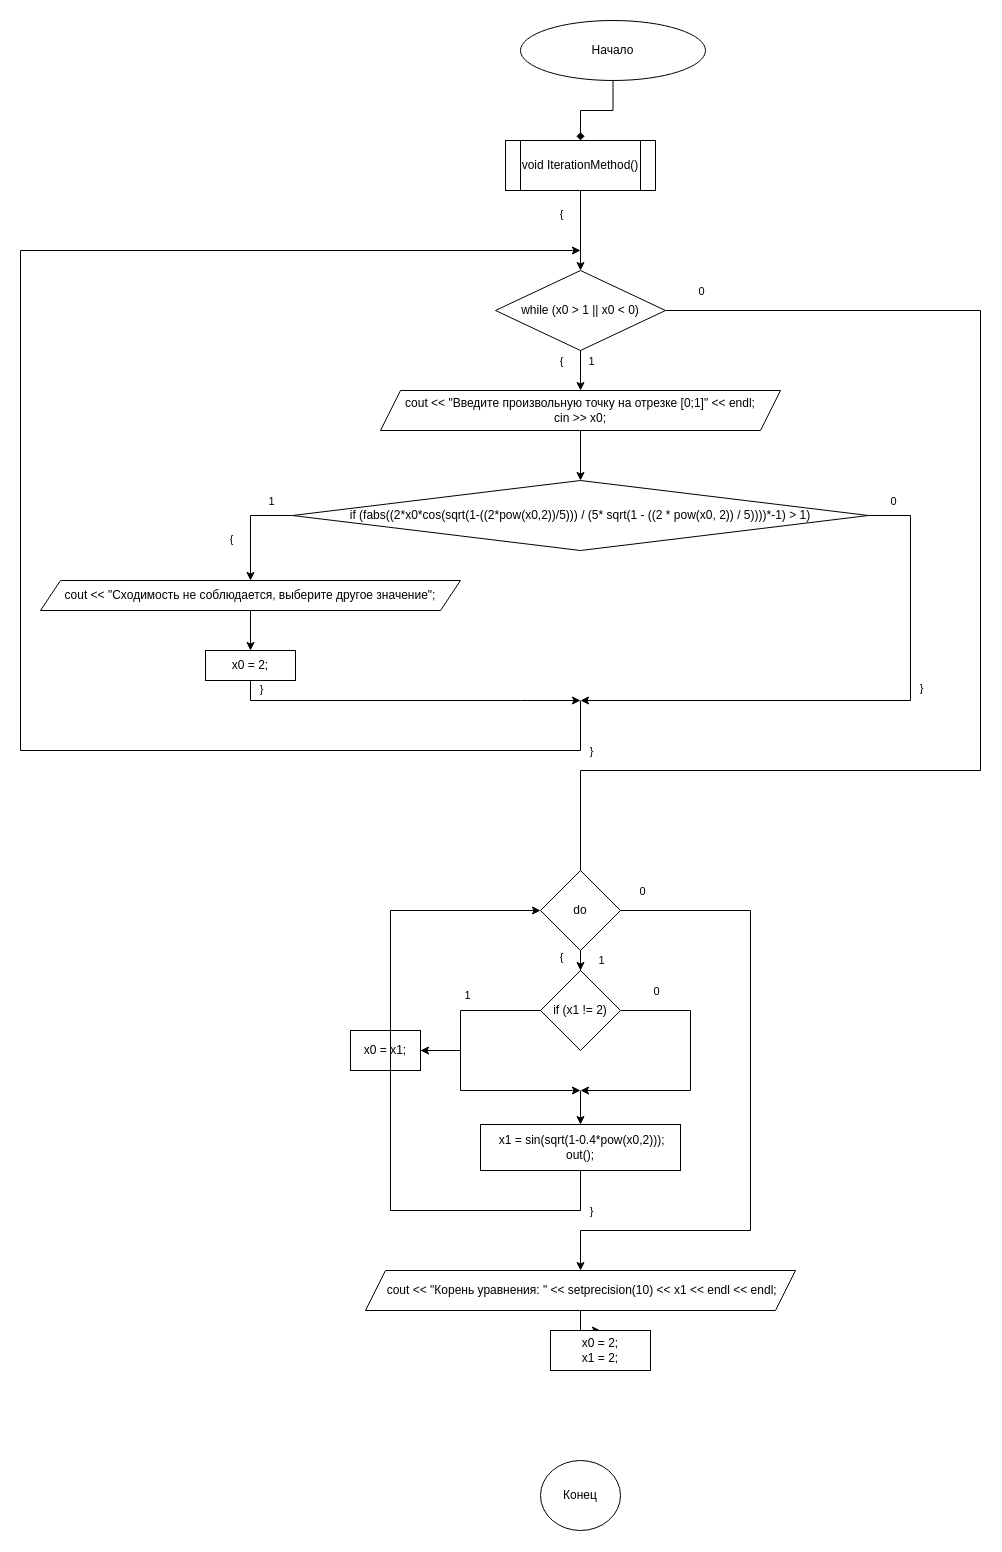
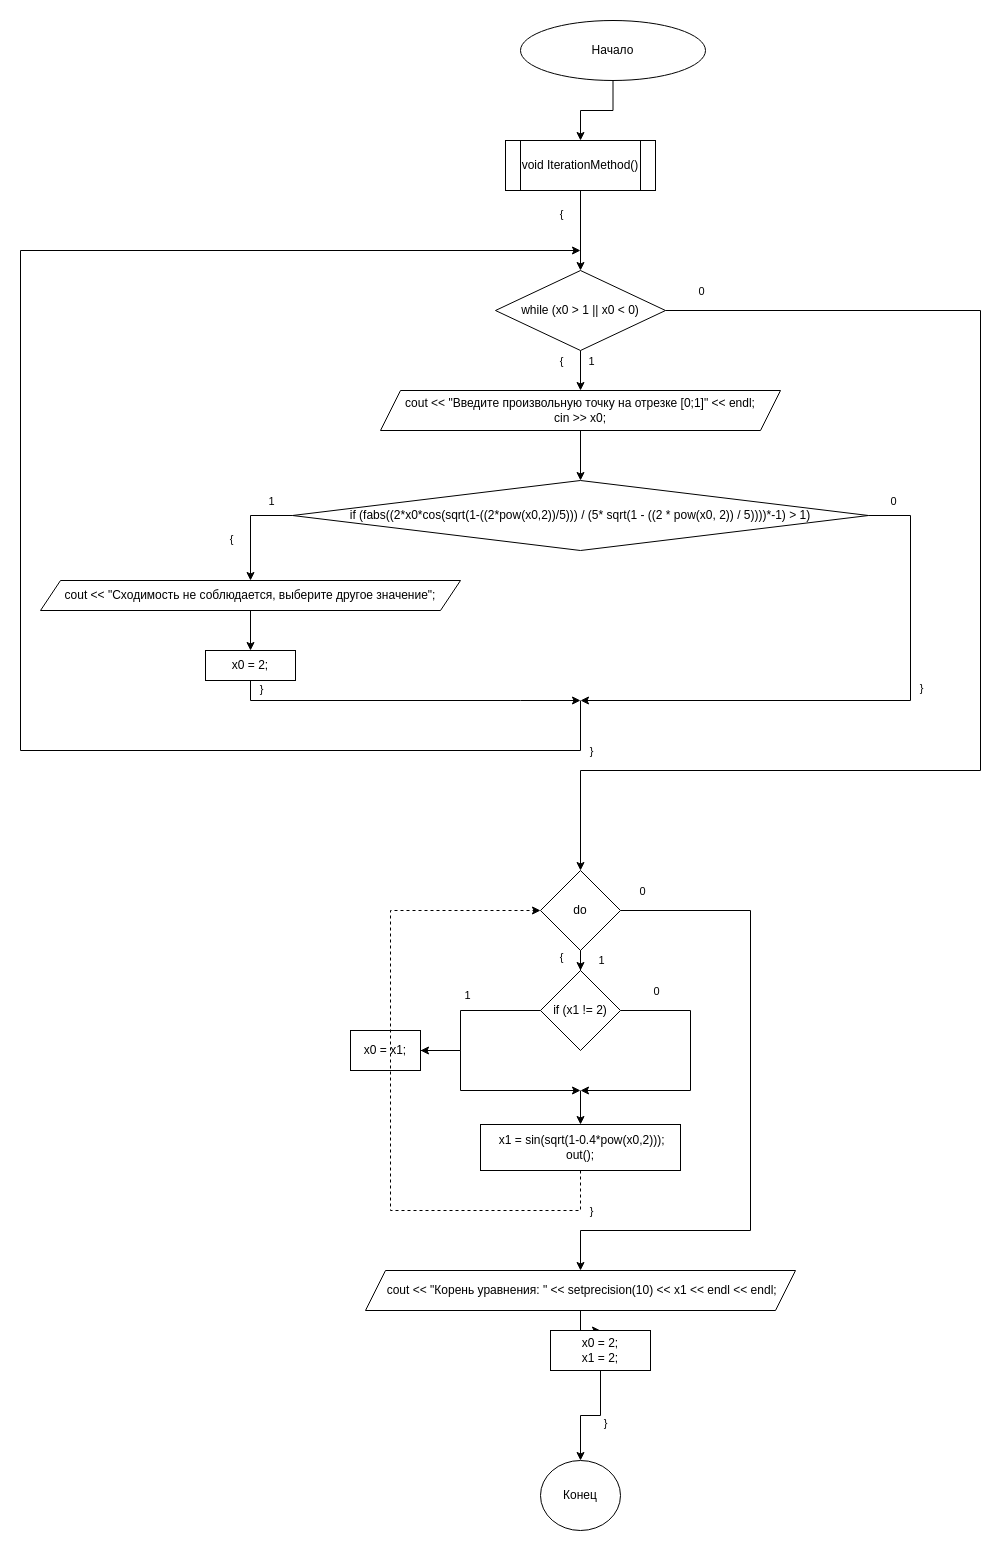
  <mxCell id="0" />
  <mxCell id="1" parent="0" />
- <mxCell id="2" value="" style="edgeStyle=orthogonalEdgeStyle;rounded=0;orthogonalLoop=1;jettySize=auto;html=1;endArrow=diamond;" edge="1" parent="1" source="3" target="6"><mxGeometry relative="1" as="geometry" /></mxCell>
+ <mxCell id="2" value="" style="edgeStyle=orthogonalEdgeStyle;rounded=0;orthogonalLoop=1;jettySize=auto;html=1;" edge="1" parent="1" source="3" target="6"><mxGeometry relative="1" as="geometry" /></mxCell>
  <mxCell id="3" value="Начало" style="ellipse;whiteSpace=wrap;html=1;" vertex="1" parent="1"><mxGeometry x="520" y="20" width="185" height="60" as="geometry" /></mxCell>
  <mxCell id="4" style="edgeStyle=orthogonalEdgeStyle;rounded=0;orthogonalLoop=1;jettySize=auto;html=1;entryX=0.5;entryY=0;entryDx=0;entryDy=0;" edge="1" parent="1" source="6" target="12"><mxGeometry relative="1" as="geometry"><mxPoint x="580" y="240" as="targetPoint" /></mxGeometry></mxCell>
  <mxCell id="5" value="{" style="edgeLabel;html=1;align=center;verticalAlign=middle;resizable=0;points=[];" vertex="1" connectable="0" parent="4"><mxGeometry x="-0.429" relative="1" as="geometry"><mxPoint x="-20" as="offset" /></mxGeometry></mxCell>
  <mxCell id="6" value="void IterationMethod()" style="shape=process;whiteSpace=wrap;html=1;backgroundOutline=1;" vertex="1" parent="1"><mxGeometry x="505" y="140" width="150" height="50" as="geometry" /></mxCell>
  <mxCell id="7" style="edgeStyle=orthogonalEdgeStyle;rounded=0;orthogonalLoop=1;jettySize=auto;html=1;entryX=0.5;entryY=0;entryDx=0;entryDy=0;" edge="1" parent="1" source="12" target="14"><mxGeometry relative="1" as="geometry" /></mxCell>
  <mxCell id="8" value="{" style="edgeLabel;html=1;align=center;verticalAlign=middle;resizable=0;points=[];" vertex="1" connectable="0" parent="7"><mxGeometry x="-0.5" y="-3" relative="1" as="geometry"><mxPoint x="-17" as="offset" /></mxGeometry></mxCell>
  <mxCell id="9" value="1" style="edgeLabel;html=1;align=center;verticalAlign=middle;resizable=0;points=[];" vertex="1" connectable="0" parent="7"><mxGeometry x="-0.3" y="4" relative="1" as="geometry"><mxPoint x="6" y="-4" as="offset" /></mxGeometry></mxCell>
- <mxCell id="10" style="edgeStyle=orthogonalEdgeStyle;rounded=0;orthogonalLoop=1;jettySize=auto;html=1;entryX=0.5;entryY=0;entryDx=0;entryDy=0;endArrow=none;" edge="1" parent="1" source="12" target="34"><mxGeometry relative="1" as="geometry"><Array as="points"><mxPoint x="980" y="310" /><mxPoint x="980" y="770" /><mxPoint x="580" y="770" /></Array></mxGeometry></mxCell>
+ <mxCell id="10" style="edgeStyle=orthogonalEdgeStyle;rounded=0;orthogonalLoop=1;jettySize=auto;html=1;entryX=0.5;entryY=0;entryDx=0;entryDy=0;" edge="1" parent="1" source="12" target="34"><mxGeometry relative="1" as="geometry"><Array as="points"><mxPoint x="980" y="310" /><mxPoint x="980" y="770" /><mxPoint x="580" y="770" /></Array></mxGeometry></mxCell>
  <mxCell id="11" value="0" style="edgeLabel;html=1;align=center;verticalAlign=middle;resizable=0;points=[];" vertex="1" connectable="0" parent="10"><mxGeometry x="-0.845" y="-2" relative="1" as="geometry"><mxPoint x="-64" y="-22" as="offset" /></mxGeometry></mxCell>
  <mxCell id="12" value="while (x0 &amp;gt; 1 || x0 &amp;lt; 0)" style="rhombus;whiteSpace=wrap;html=1;" vertex="1" parent="1"><mxGeometry x="495" y="270" width="170" height="80" as="geometry" /></mxCell>
  <mxCell id="13" style="edgeStyle=orthogonalEdgeStyle;rounded=0;orthogonalLoop=1;jettySize=auto;html=1;entryX=0.5;entryY=0;entryDx=0;entryDy=0;" edge="1" parent="1" source="14" target="21"><mxGeometry relative="1" as="geometry" /></mxCell>
  <mxCell id="14" value="&lt;div&gt;cout &amp;lt;&amp;lt; &quot;Введите произвольную точку на отрезке [0;1]&quot; &amp;lt;&amp;lt; endl;&lt;/div&gt;&lt;div&gt;cin &amp;gt;&amp;gt; x0;&lt;/div&gt;" style="shape=parallelogram;perimeter=parallelogramPerimeter;whiteSpace=wrap;html=1;fixedSize=1;" vertex="1" parent="1"><mxGeometry x="380" y="390" width="400" height="40" as="geometry" /></mxCell>
  <mxCell id="15" style="edgeStyle=orthogonalEdgeStyle;rounded=0;orthogonalLoop=1;jettySize=auto;html=1;entryX=0.5;entryY=0;entryDx=0;entryDy=0;" edge="1" parent="1" source="21" target="23"><mxGeometry relative="1" as="geometry"><Array as="points"><mxPoint x="250" y="515" /></Array></mxGeometry></mxCell>
  <mxCell id="16" value="1" style="edgeLabel;html=1;align=center;verticalAlign=middle;resizable=0;points=[];" vertex="1" connectable="0" parent="15"><mxGeometry x="-0.626" y="2" relative="1" as="geometry"><mxPoint x="-2" y="-17" as="offset" /></mxGeometry></mxCell>
  <mxCell id="17" value="{" style="edgeLabel;html=1;align=center;verticalAlign=middle;resizable=0;points=[];" vertex="1" connectable="0" parent="15"><mxGeometry x="0.215" y="-3" relative="1" as="geometry"><mxPoint x="-17" as="offset" /></mxGeometry></mxCell>
  <mxCell id="18" style="edgeStyle=orthogonalEdgeStyle;rounded=0;orthogonalLoop=1;jettySize=auto;html=1;" edge="1" parent="1" source="21"><mxGeometry relative="1" as="geometry"><mxPoint x="580" y="700" as="targetPoint" /><Array as="points"><mxPoint x="910" y="515" /><mxPoint x="910" y="700" /></Array></mxGeometry></mxCell>
  <mxCell id="19" value="0" style="edgeLabel;html=1;align=center;verticalAlign=middle;resizable=0;points=[];" vertex="1" connectable="0" parent="18"><mxGeometry x="-0.914" y="1" relative="1" as="geometry"><mxPoint y="-14" as="offset" /></mxGeometry></mxCell>
  <mxCell id="20" value="}" style="edgeLabel;html=1;align=center;verticalAlign=middle;resizable=0;points=[];" vertex="1" connectable="0" parent="18"><mxGeometry x="-0.232" y="-3" relative="1" as="geometry"><mxPoint x="13" as="offset" /></mxGeometry></mxCell>
  <mxCell id="21" value="if (fabs((2*x0*cos(sqrt(1-((2*pow(x0,2))/5))) / (5* sqrt(1 - ((2 * pow(x0, 2)) / 5))))*-1) &amp;gt; 1)" style="rhombus;whiteSpace=wrap;html=1;" vertex="1" parent="1"><mxGeometry x="292" y="480" width="576" height="70" as="geometry" /></mxCell>
  <mxCell id="22" style="edgeStyle=orthogonalEdgeStyle;rounded=0;orthogonalLoop=1;jettySize=auto;html=1;entryX=0.5;entryY=0;entryDx=0;entryDy=0;" edge="1" parent="1" source="23" target="28"><mxGeometry relative="1" as="geometry" /></mxCell>
  <mxCell id="23" value="cout &amp;lt;&amp;lt; &quot;Сходимость не соблюдается, выберите другое значение&quot;;" style="shape=parallelogram;perimeter=parallelogramPerimeter;whiteSpace=wrap;html=1;fixedSize=1;" vertex="1" parent="1"><mxGeometry x="40" y="580" width="420" height="30" as="geometry" /></mxCell>
  <mxCell id="24" style="edgeStyle=orthogonalEdgeStyle;rounded=0;orthogonalLoop=1;jettySize=auto;html=1;" edge="1" parent="1"><mxGeometry relative="1" as="geometry"><mxPoint x="580" y="250" as="targetPoint" /><mxPoint x="580" y="700" as="sourcePoint" /><Array as="points"><mxPoint x="580" y="750" /><mxPoint x="20" y="750" /><mxPoint x="20" y="250" /></Array></mxGeometry></mxCell>
  <mxCell id="25" value="}" style="edgeLabel;html=1;align=center;verticalAlign=middle;resizable=0;points=[];" vertex="1" connectable="0" parent="24"><mxGeometry x="-0.958" y="-2" relative="1" as="geometry"><mxPoint x="12" y="15" as="offset" /></mxGeometry></mxCell>
  <mxCell id="26" style="edgeStyle=orthogonalEdgeStyle;rounded=0;orthogonalLoop=1;jettySize=auto;html=1;" edge="1" parent="1" source="28"><mxGeometry relative="1" as="geometry"><mxPoint x="580" y="700" as="targetPoint" /><Array as="points"><mxPoint x="250" y="700" /><mxPoint x="520" y="700" /></Array></mxGeometry></mxCell>
  <mxCell id="27" value="}" style="edgeLabel;html=1;align=center;verticalAlign=middle;resizable=0;points=[];" vertex="1" connectable="0" parent="26"><mxGeometry x="-0.954" y="1" relative="1" as="geometry"><mxPoint x="9" as="offset" /></mxGeometry></mxCell>
  <mxCell id="28" value="x0 = 2;" style="rounded=0;whiteSpace=wrap;html=1;" vertex="1" parent="1"><mxGeometry x="205" y="650" width="90" height="30" as="geometry" /></mxCell>
  <mxCell id="29" value="" style="edgeStyle=orthogonalEdgeStyle;rounded=0;orthogonalLoop=1;jettySize=auto;html=1;" edge="1" parent="1" source="34" target="39"><mxGeometry relative="1" as="geometry" /></mxCell>
  <mxCell id="30" value="{" style="edgeLabel;html=1;align=center;verticalAlign=middle;resizable=0;points=[];" vertex="1" connectable="0" parent="29"><mxGeometry x="0.533" y="-1" relative="1" as="geometry"><mxPoint x="-19" as="offset" /></mxGeometry></mxCell>
  <mxCell id="31" value="1" style="edgeLabel;html=1;align=center;verticalAlign=middle;resizable=0;points=[];" vertex="1" connectable="0" parent="29"><mxGeometry x="0.633" relative="1" as="geometry"><mxPoint x="20" as="offset" /></mxGeometry></mxCell>
  <mxCell id="32" value="" style="edgeStyle=orthogonalEdgeStyle;rounded=0;orthogonalLoop=1;jettySize=auto;html=1;" edge="1" parent="1" source="34" target="46"><mxGeometry relative="1" as="geometry"><Array as="points"><mxPoint x="750" y="910" /><mxPoint x="750" y="1230" /><mxPoint x="580" y="1230" /></Array></mxGeometry></mxCell>
  <mxCell id="33" value="0" style="edgeLabel;html=1;align=center;verticalAlign=middle;resizable=0;points=[];" vertex="1" connectable="0" parent="32"><mxGeometry x="-0.837" y="1" relative="1" as="geometry"><mxPoint x="-33" y="-19" as="offset" /></mxGeometry></mxCell>
  <mxCell id="34" value="do" style="rhombus;whiteSpace=wrap;html=1;" vertex="1" parent="1"><mxGeometry x="540" y="870" width="80" height="80" as="geometry" /></mxCell>
  <mxCell id="35" value="" style="edgeStyle=orthogonalEdgeStyle;rounded=0;orthogonalLoop=1;jettySize=auto;html=1;" edge="1" parent="1" source="39" target="41"><mxGeometry relative="1" as="geometry"><Array as="points"><mxPoint x="460" y="1010" /></Array></mxGeometry></mxCell>
  <mxCell id="36" value="1" style="edgeLabel;html=1;align=center;verticalAlign=middle;resizable=0;points=[];" vertex="1" connectable="0" parent="35"><mxGeometry x="0.08" y="2" relative="1" as="geometry"><mxPoint x="4" y="-22" as="offset" /></mxGeometry></mxCell>
  <mxCell id="37" style="edgeStyle=orthogonalEdgeStyle;rounded=0;orthogonalLoop=1;jettySize=auto;html=1;" edge="1" parent="1" source="39"><mxGeometry relative="1" as="geometry"><mxPoint x="580" y="1090" as="targetPoint" /><Array as="points"><mxPoint x="690" y="1010" /><mxPoint x="690" y="1090" /></Array></mxGeometry></mxCell>
  <mxCell id="38" value="0" style="edgeLabel;html=1;align=center;verticalAlign=middle;resizable=0;points=[];" vertex="1" connectable="0" parent="37"><mxGeometry x="-0.746" y="2" relative="1" as="geometry"><mxPoint x="2" y="-18" as="offset" /></mxGeometry></mxCell>
  <mxCell id="39" value="if (x1 != 2)" style="rhombus;whiteSpace=wrap;html=1;" vertex="1" parent="1"><mxGeometry x="540" y="970" width="80" height="80" as="geometry" /></mxCell>
  <mxCell id="40" value="" style="edgeStyle=orthogonalEdgeStyle;rounded=0;orthogonalLoop=1;jettySize=auto;html=1;" edge="1" parent="1" source="41"><mxGeometry relative="1" as="geometry"><mxPoint x="580" y="1090" as="targetPoint" /><Array as="points"><mxPoint x="460" y="1090" /></Array></mxGeometry></mxCell>
  <mxCell id="41" value="x0 = x1;" style="whiteSpace=wrap;html=1;" vertex="1" parent="1"><mxGeometry x="350" y="1030" width="70" height="40" as="geometry" /></mxCell>
- <mxCell id="42" style="edgeStyle=orthogonalEdgeStyle;rounded=0;orthogonalLoop=1;jettySize=auto;html=1;entryX=0;entryY=0.5;entryDx=0;entryDy=0;" edge="1" parent="1" source="44" target="34"><mxGeometry relative="1" as="geometry"><Array as="points"><mxPoint x="580" y="1210" /><mxPoint x="390" y="1210" /><mxPoint x="390" y="910" /></Array></mxGeometry></mxCell>
+ <mxCell id="42" style="edgeStyle=orthogonalEdgeStyle;rounded=0;orthogonalLoop=1;jettySize=auto;html=1;entryX=0;entryY=0.5;entryDx=0;entryDy=0;dashed=1;" edge="1" parent="1" source="44" target="34"><mxGeometry relative="1" as="geometry"><Array as="points"><mxPoint x="580" y="1210" /><mxPoint x="390" y="1210" /><mxPoint x="390" y="910" /></Array></mxGeometry></mxCell>
  <mxCell id="43" value="}" style="edgeLabel;html=1;align=center;verticalAlign=middle;resizable=0;points=[];" vertex="1" connectable="0" parent="42"><mxGeometry x="-0.921" y="2" relative="1" as="geometry"><mxPoint x="8" y="13" as="offset" /></mxGeometry></mxCell>
  <mxCell id="44" value="&amp;nbsp;x1 = sin(sqrt(1-0.4*pow(x0,2)));&lt;div&gt;out();&lt;/div&gt;" style="whiteSpace=wrap;html=1;" vertex="1" parent="1"><mxGeometry x="480" y="1124" width="200" height="46" as="geometry" /></mxCell>
  <mxCell id="45" value="" style="edgeStyle=orthogonalEdgeStyle;rounded=0;orthogonalLoop=1;jettySize=auto;html=1;" edge="1" parent="1" source="46" target="49"><mxGeometry relative="1" as="geometry" /></mxCell>
  <mxCell id="46" value="&amp;nbsp;cout &amp;lt;&amp;lt; &quot;Корень уравнения: &quot; &amp;lt;&amp;lt; setprecision(10) &amp;lt;&amp;lt; x1 &amp;lt;&amp;lt; endl &amp;lt;&amp;lt; endl;" style="shape=parallelogram;perimeter=parallelogramPerimeter;whiteSpace=wrap;html=1;fixedSize=1;" vertex="1" parent="1"><mxGeometry x="365" y="1270" width="430" height="40" as="geometry" /></mxCell>
+ <mxCell id="47" value="" style="edgeStyle=orthogonalEdgeStyle;rounded=0;orthogonalLoop=1;jettySize=auto;html=1;" edge="1" parent="1" source="49" target="50"><mxGeometry relative="1" as="geometry" /></mxCell>
+ <mxCell id="48" value="}" style="edgeLabel;html=1;align=center;verticalAlign=middle;resizable=0;points=[];" vertex="1" connectable="0" parent="47"><mxGeometry x="-0.133" y="3" relative="1" as="geometry"><mxPoint x="7" y="4" as="offset" /></mxGeometry></mxCell>
  <mxCell id="49" value="x0 = 2;&lt;div&gt;x1 = 2;&lt;/div&gt;" style="whiteSpace=wrap;html=1;" vertex="1" parent="1"><mxGeometry x="550" y="1330" width="100" height="40" as="geometry" /></mxCell>
  <mxCell id="50" value="Конец" style="ellipse;whiteSpace=wrap;html=1;" vertex="1" parent="1"><mxGeometry x="540" y="1460" width="80" height="70" as="geometry" /></mxCell>
  <mxCell id="51" value="" style="endArrow=classic;html=1;rounded=0;entryX=0.5;entryY=0;entryDx=0;entryDy=0;" edge="1" parent="1" target="44"><mxGeometry width="50" height="50" relative="1" as="geometry"><mxPoint x="580" y="1090" as="sourcePoint" /><mxPoint x="600" y="1120" as="targetPoint" /></mxGeometry></mxCell>
